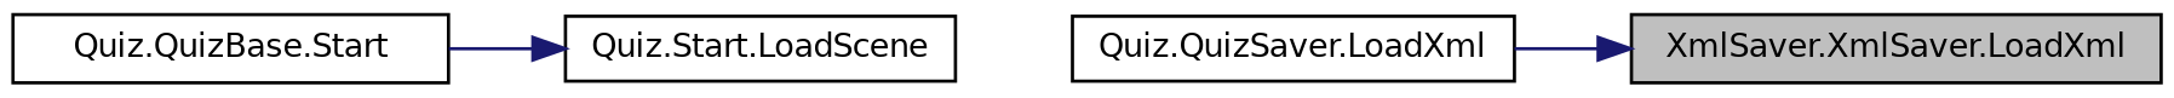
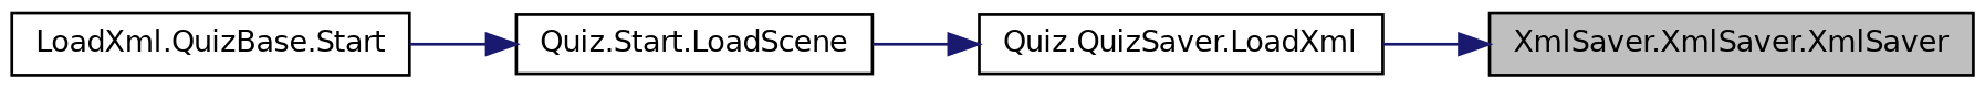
  digraph {
    fontname="DejaVu Sans"
    rankdir=RL
    node [color=black fillcolor=white fontname="DejaVu Sans" fontsize=10 shape=record style=filled]
    edge [color=midnightblue dir=back fontname="DejaVu Sans" fontsize=10 labelfontname=Helvetica labelfontsize=10 style=solid]
-   n1 [fillcolor=grey75 fontcolor=black height=0.2 label="XmlSaver.XmlSaver.LoadXml" width=0.4]
+   n1 [fillcolor=grey75 fontcolor=black height=0.2 label="XmlSaver.XmlSaver.XmlSaver" width=0.4]
    n2 [height=0.2 label="Quiz.QuizSaver.LoadXml" width=0.4]
    n3 [height=0.2 label="Quiz.Start.LoadScene" width=0.4]
-   n4 [height=0.2 label="Quiz.QuizBase.Start" width=0.4]
+   n4 [height=0.2 label="LoadXml.QuizBase.Start" width=0.4]
    n1 -> n2
+   n2 -> n3
    n3 -> n4
  }
